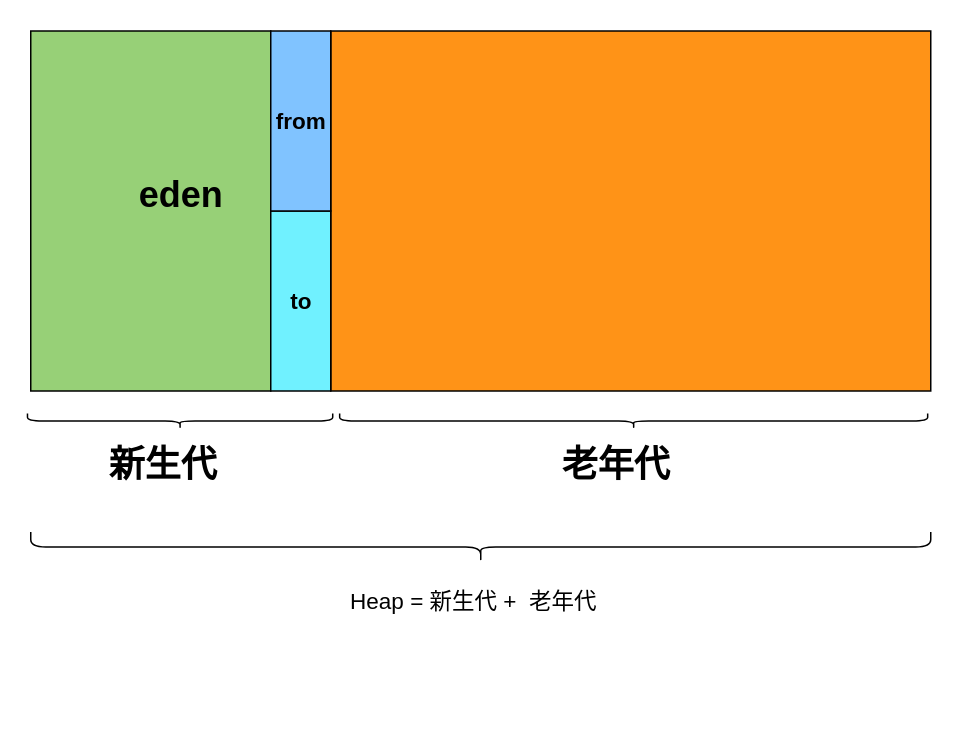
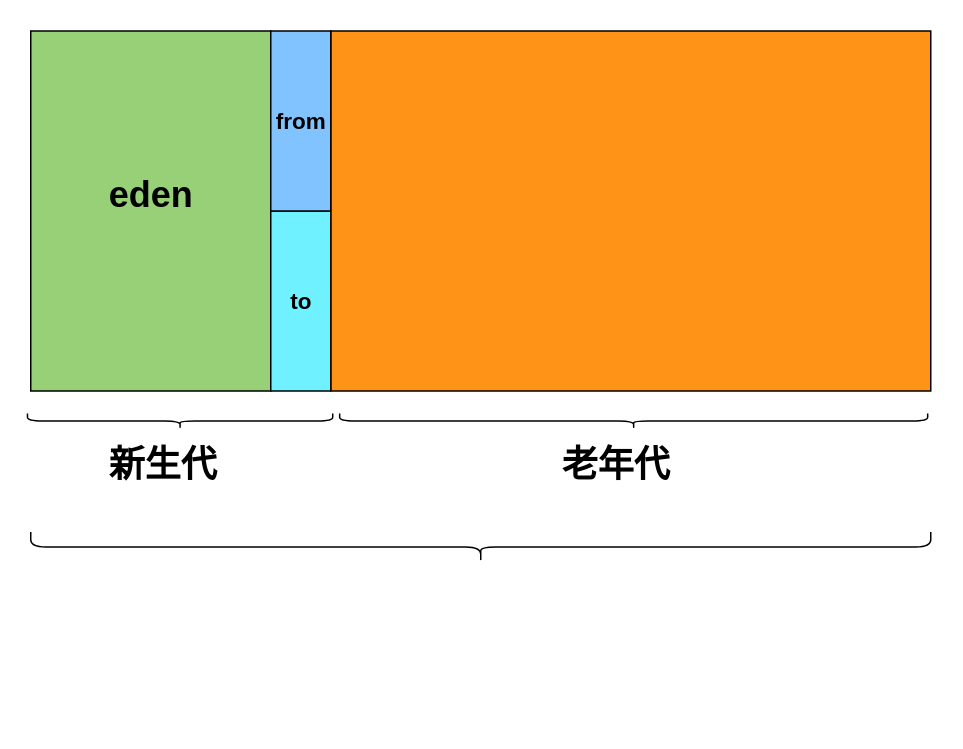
  <mxCell id="0" />
  <mxCell id="1" parent="0" />
  <mxCell id="2" value="" style="rounded=0;whiteSpace=wrap;html=1;fillColor=#FF9317;" vertex="1" parent="1"><mxGeometry x="220" y="20" width="400" height="240" as="geometry" /></mxCell>
  <mxCell id="3" value="" style="rounded=0;whiteSpace=wrap;html=1;fillColor=#97D077;" vertex="1" parent="1"><mxGeometry x="20" y="20" width="160" height="240" as="geometry" /></mxCell>
  <mxCell id="4" value="" style="rounded=0;whiteSpace=wrap;html=1;fillColor=#70F1FF;" vertex="1" parent="1"><mxGeometry x="180" y="140" width="40" height="120" as="geometry" /></mxCell>
  <mxCell id="5" value="" style="rounded=0;whiteSpace=wrap;html=1;fillColor=#80C3FF;" vertex="1" parent="1"><mxGeometry x="180" y="20" width="40" height="120" as="geometry" /></mxCell>
  <mxCell id="6" value="" style="shape=curlyBracket;whiteSpace=wrap;html=1;rounded=1;strokeWidth=1;fillColor=#97D077;rotation=-90;" vertex="1" parent="1"><mxGeometry x="114.56" y="178.28" width="10" height="203.49" as="geometry" /></mxCell>
  <mxCell id="7" value="" style="shape=curlyBracket;whiteSpace=wrap;html=1;rounded=1;strokeWidth=1;fillColor=#97D077;rotation=-90;" vertex="1" parent="1"><mxGeometry x="416.94" y="84.01" width="10" height="392.01" as="geometry" /></mxCell>
  <mxCell id="8" value="老年代" style="text;strokeColor=none;fillColor=none;html=1;fontSize=24;fontStyle=1;verticalAlign=middle;align=center;" vertex="1" parent="1"><mxGeometry x="360" y="290" width="100" height="40" as="geometry" /></mxCell>
  <mxCell id="9" value="新生代" style="text;strokeColor=none;fillColor=none;html=1;fontSize=24;fontStyle=1;verticalAlign=middle;align=center;" vertex="1" parent="1"><mxGeometry x="57.82" y="290" width="100" height="40" as="geometry" /></mxCell>
- <mxCell id="10" value="eden" style="text;strokeColor=none;fillColor=none;html=1;fontSize=24;fontStyle=1;verticalAlign=middle;align=center;" vertex="1" parent="1"><mxGeometry x="70" y="110" width="100" height="40" as="geometry" /></mxCell>
+ <mxCell id="10" value="eden" style="text;strokeColor=none;fillColor=none;html=1;fontSize=24;fontStyle=1;verticalAlign=middle;align=center;" vertex="1" parent="1"><mxGeometry x="50" y="110" width="100" height="40" as="geometry" /></mxCell>
  <mxCell id="11" value="from" style="text;strokeColor=none;fillColor=none;html=1;fontSize=15;fontStyle=1;verticalAlign=middle;align=center;" vertex="1" parent="1"><mxGeometry x="150" y="60" width="100" height="40" as="geometry" /></mxCell>
  <mxCell id="12" value="to" style="text;strokeColor=none;fillColor=none;html=1;fontSize=15;fontStyle=1;verticalAlign=middle;align=center;" vertex="1" parent="1"><mxGeometry x="150" y="180" width="100" height="40" as="geometry" /></mxCell>
  <mxCell id="13" value="" style="shape=curlyBracket;whiteSpace=wrap;html=1;rounded=1;fontSize=15;strokeColor=#000000;strokeWidth=1;fillColor=#97D077;direction=south;rotation=-180;" vertex="1" parent="1"><mxGeometry x="20" y="354.07" width="600" height="20" as="geometry" /></mxCell>
- <mxCell id="14" value="Heap = 新生代 +&amp;nbsp; 老年代" style="text;html=1;align=center;verticalAlign=middle;resizable=0;points=[];autosize=1;strokeColor=none;fontSize=15;" vertex="1" parent="1"><mxGeometry x="225" y="390" width="180" height="20" as="geometry" /></mxCell>
